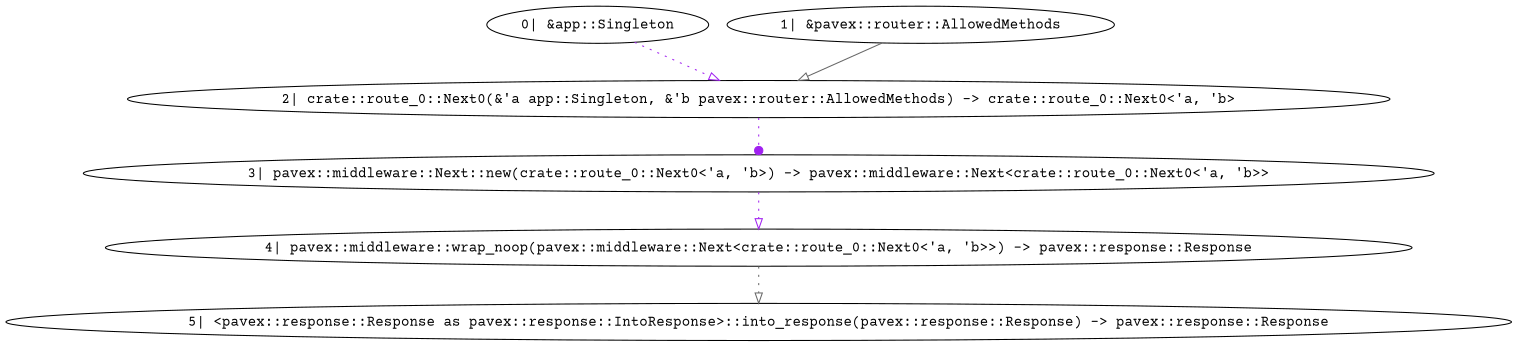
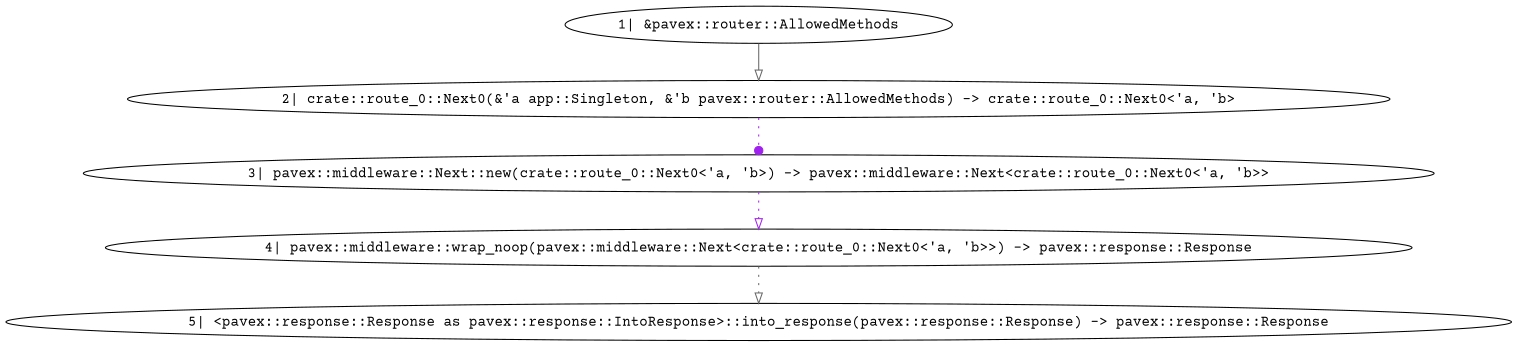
  digraph {
    fontname="Courier Prime"
    node [fontname="Courier Prime"]
    edge [color=purple style=dotted arrowhead=onormal fontname="Courier Prime"]
-   n1 [label="0| &app::Singleton"]
    n2 [label="2| crate::route_0::Next0(&'a app::Singleton, &'b pavex::router::AllowedMethods) -> crate::route_0::Next0<'a, 'b>"]
    n3 [label="1| &pavex::router::AllowedMethods"]
    n4 [label="3| pavex::middleware::Next::new(crate::route_0::Next0<'a, 'b>) -> pavex::middleware::Next<crate::route_0::Next0<'a, 'b>>"]
    n5 [label="4| pavex::middleware::wrap_noop(pavex::middleware::Next<crate::route_0::Next0<'a, 'b>>) -> pavex::response::Response"]
    n6 [label="5| <pavex::response::Response as pavex::response::IntoResponse>::into_response(pavex::response::Response) -> pavex::response::Response"]
-   n1 -> n2
    n2 -> n4 [arrowhead=dot]
    n3 -> n2 [color=gray40 style=solid]
    n4 -> n5
    n5 -> n6 [color=gray40]
  }
